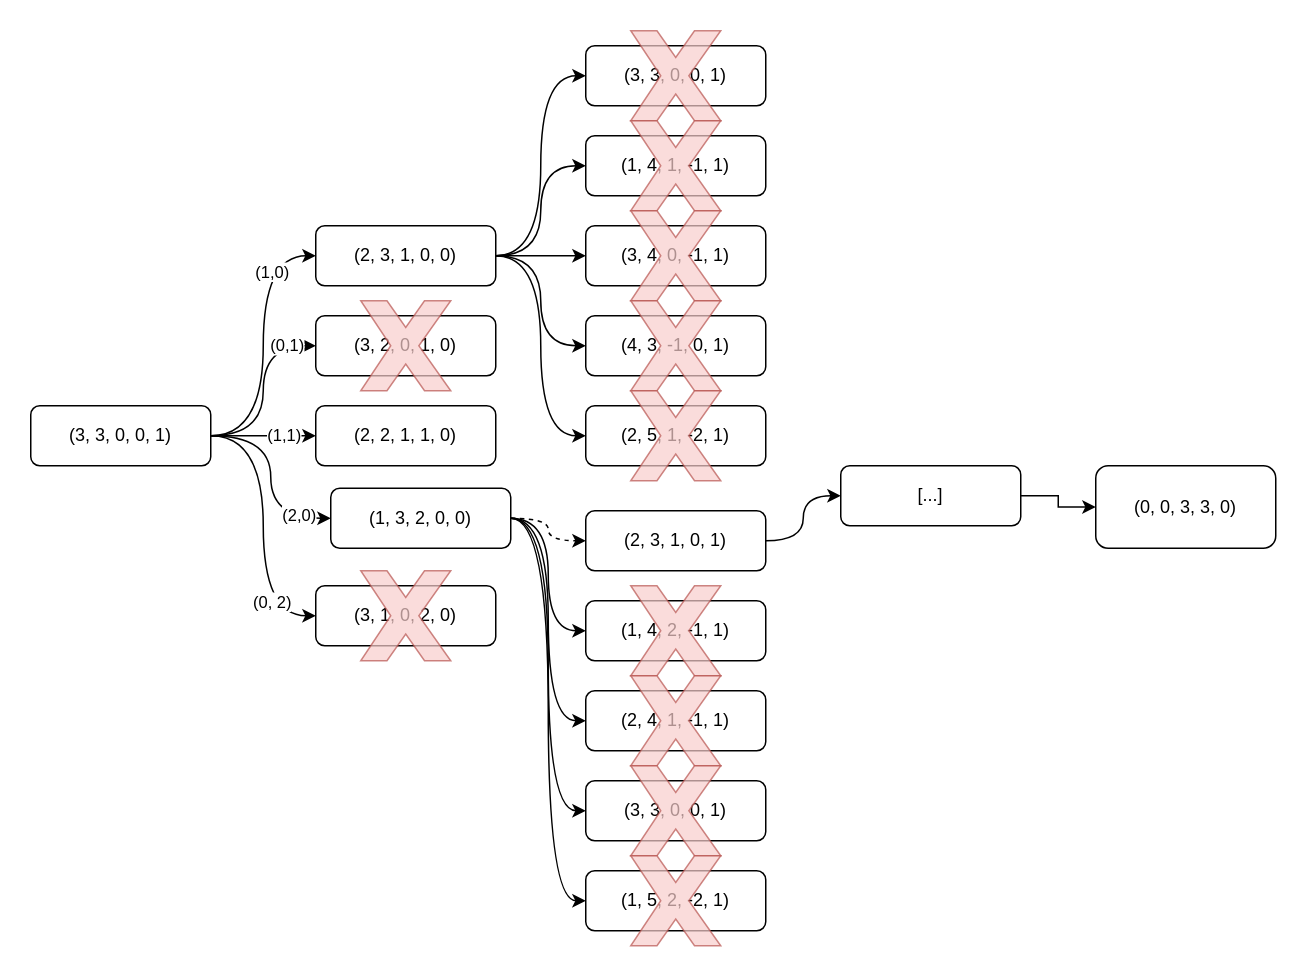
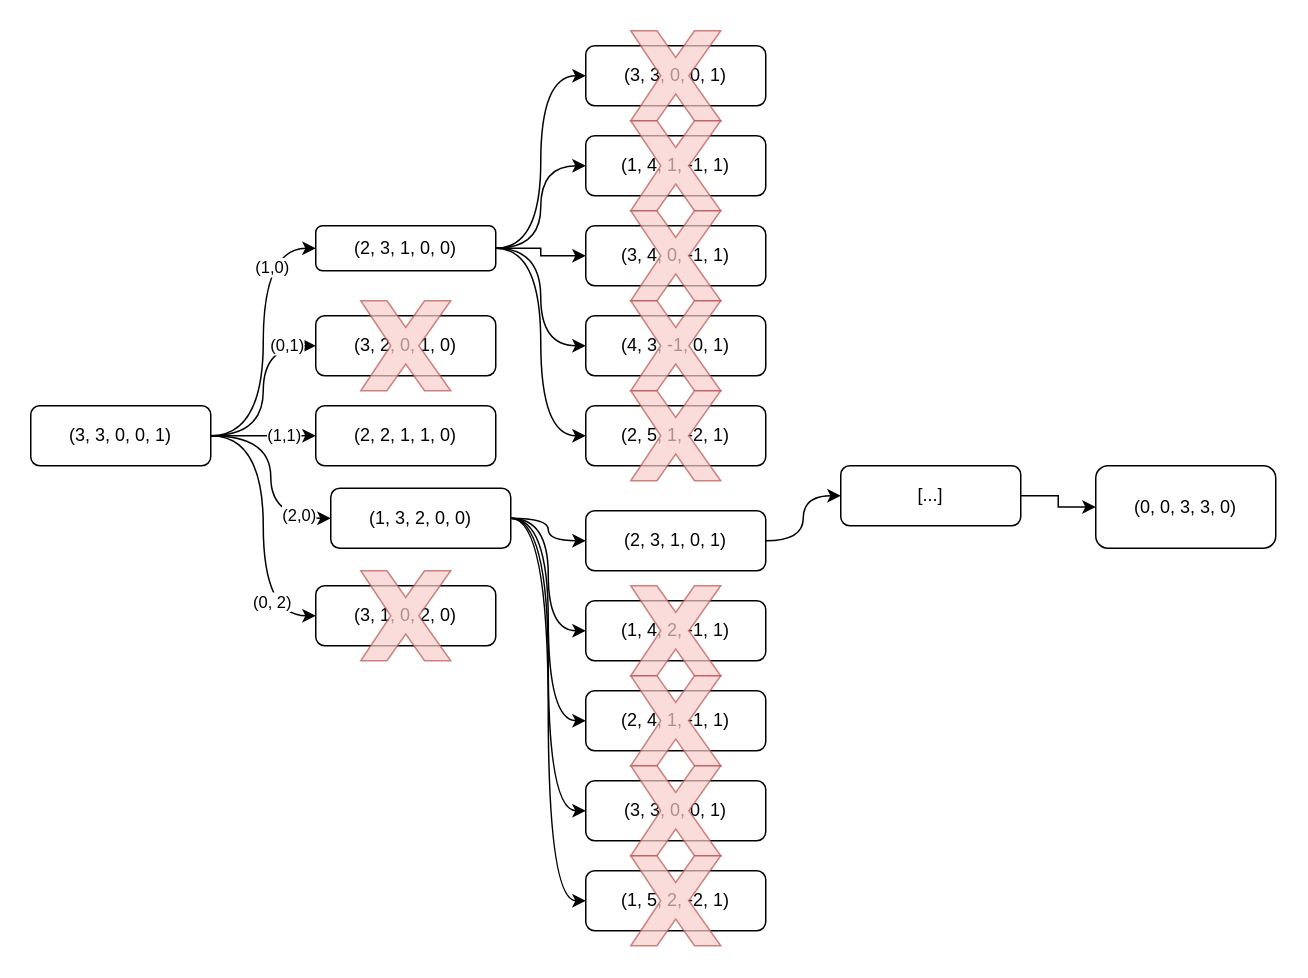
  <mxCell id="0" />
  <mxCell id="1" parent="0" />
  <mxCell id="2" style="edgeStyle=orthogonalEdgeStyle;orthogonalLoop=1;jettySize=auto;html=1;exitX=1;exitY=0.5;exitDx=0;exitDy=0;entryX=0;entryY=0.5;entryDx=0;entryDy=0;curved=1;" edge="1" parent="1" source="12" target="27"><mxGeometry relative="1" as="geometry" /></mxCell>
  <mxCell id="3" value="(0, 2)" style="edgeLabel;html=1;align=center;verticalAlign=middle;resizable=0;points=[];" vertex="1" connectable="0" parent="2"><mxGeometry x="0.4" y="4" relative="1" as="geometry"><mxPoint x="1" y="12" as="offset" /></mxGeometry></mxCell>
  <mxCell id="4" style="edgeStyle=orthogonalEdgeStyle;orthogonalLoop=1;jettySize=auto;html=1;exitX=1;exitY=0.5;exitDx=0;exitDy=0;entryX=0;entryY=0.5;entryDx=0;entryDy=0;curved=1;" edge="1" parent="1" source="12" target="26"><mxGeometry relative="1" as="geometry" /></mxCell>
  <mxCell id="5" value="(2,0)" style="edgeLabel;html=1;align=center;verticalAlign=middle;resizable=0;points=[];" vertex="1" connectable="0" parent="4"><mxGeometry x="0.68" y="3" relative="1" as="geometry"><mxPoint as="offset" /></mxGeometry></mxCell>
  <mxCell id="6" style="edgeStyle=orthogonalEdgeStyle;rounded=0;orthogonalLoop=1;jettySize=auto;html=1;exitX=1;exitY=0.5;exitDx=0;exitDy=0;entryX=0;entryY=0.5;entryDx=0;entryDy=0;" edge="1" parent="1" source="12" target="20"><mxGeometry relative="1" as="geometry" /></mxCell>
  <mxCell id="7" value="(1,1)" style="edgeLabel;html=1;align=center;verticalAlign=middle;resizable=0;points=[];" vertex="1" connectable="0" parent="6"><mxGeometry x="0.371" y="1" relative="1" as="geometry"><mxPoint as="offset" /></mxGeometry></mxCell>
  <mxCell id="8" style="edgeStyle=orthogonalEdgeStyle;orthogonalLoop=1;jettySize=auto;html=1;exitX=1;exitY=0.5;exitDx=0;exitDy=0;entryX=0;entryY=0.5;entryDx=0;entryDy=0;curved=1;" edge="1" parent="1" source="12" target="19"><mxGeometry relative="1" as="geometry" /></mxCell>
  <mxCell id="9" value="(0,1)" style="edgeLabel;html=1;align=center;verticalAlign=middle;resizable=0;points=[];" vertex="1" connectable="0" parent="8"><mxGeometry x="0.209" y="-3" relative="1" as="geometry"><mxPoint x="12" y="-17" as="offset" /></mxGeometry></mxCell>
  <mxCell id="10" style="edgeStyle=orthogonalEdgeStyle;orthogonalLoop=1;jettySize=auto;html=1;exitX=1;exitY=0.5;exitDx=0;exitDy=0;entryX=0;entryY=0.5;entryDx=0;entryDy=0;curved=1;" edge="1" parent="1" source="12" target="18"><mxGeometry relative="1" as="geometry" /></mxCell>
  <mxCell id="11" value="(1,0)" style="edgeLabel;html=1;align=center;verticalAlign=middle;resizable=0;points=[];" vertex="1" connectable="0" parent="10"><mxGeometry x="0.135" y="-2" relative="1" as="geometry"><mxPoint x="3" y="-37" as="offset" /></mxGeometry></mxCell>
  <mxCell id="12" value="(3, 3, 0, 0, 1)" style="rounded=1;whiteSpace=wrap;html=1;" vertex="1" parent="1"><mxGeometry x="20" y="270" width="120" height="40" as="geometry" /></mxCell>
  <mxCell id="13" style="edgeStyle=orthogonalEdgeStyle;orthogonalLoop=1;jettySize=auto;html=1;exitX=1;exitY=0.5;exitDx=0;exitDy=0;entryX=0;entryY=0.5;entryDx=0;entryDy=0;curved=1;" edge="1" parent="1" source="18" target="30"><mxGeometry relative="1" as="geometry" /></mxCell>
  <mxCell id="14" style="edgeStyle=orthogonalEdgeStyle;orthogonalLoop=1;jettySize=auto;html=1;exitX=1;exitY=0.5;exitDx=0;exitDy=0;entryX=0;entryY=0.5;entryDx=0;entryDy=0;curved=1;" edge="1" parent="1" source="18" target="31"><mxGeometry relative="1" as="geometry" /></mxCell>
  <mxCell id="15" style="edgeStyle=orthogonalEdgeStyle;rounded=0;orthogonalLoop=1;jettySize=auto;html=1;exitX=1;exitY=0.5;exitDx=0;exitDy=0;entryX=0;entryY=0.5;entryDx=0;entryDy=0;" edge="1" parent="1" source="18" target="32"><mxGeometry relative="1" as="geometry" /></mxCell>
  <mxCell id="16" style="edgeStyle=orthogonalEdgeStyle;orthogonalLoop=1;jettySize=auto;html=1;exitX=1;exitY=0.5;exitDx=0;exitDy=0;entryX=0;entryY=0.5;entryDx=0;entryDy=0;strokeColor=default;curved=1;" edge="1" parent="1" source="18" target="33"><mxGeometry relative="1" as="geometry" /></mxCell>
  <mxCell id="17" style="edgeStyle=orthogonalEdgeStyle;orthogonalLoop=1;jettySize=auto;html=1;exitX=1;exitY=0.5;exitDx=0;exitDy=0;entryX=0;entryY=0.5;entryDx=0;entryDy=0;curved=1;" edge="1" parent="1" source="18" target="34"><mxGeometry relative="1" as="geometry" /></mxCell>
- <mxCell id="18" value="(2, 3, 1, 0, 0)" style="rounded=1;whiteSpace=wrap;html=1;" vertex="1" parent="1"><mxGeometry x="210" y="150" width="120" height="40" as="geometry" /></mxCell>
+ <mxCell id="18" value="(2, 3, 1, 0, 0)" style="rounded=1;whiteSpace=wrap;html=1;" vertex="1" parent="1"><mxGeometry x="210" y="150" width="120" height="30" as="geometry" /></mxCell>
  <mxCell id="19" value="(3, 2, 0, 1, 0)" style="rounded=1;whiteSpace=wrap;html=1;" vertex="1" parent="1"><mxGeometry x="210" y="210" width="120" height="40" as="geometry" /></mxCell>
  <mxCell id="20" value="(2, 2, 1, 1, 0)" style="rounded=1;whiteSpace=wrap;html=1;" vertex="1" parent="1"><mxGeometry x="210" y="270" width="120" height="40" as="geometry" /></mxCell>
- <mxCell id="21" style="edgeStyle=orthogonalEdgeStyle;orthogonalLoop=1;jettySize=auto;html=1;exitX=1;exitY=0.5;exitDx=0;exitDy=0;entryX=0;entryY=0.5;entryDx=0;entryDy=0;curved=1;dashed=1;" edge="1" parent="1" source="26" target="41"><mxGeometry relative="1" as="geometry" /></mxCell>
+ <mxCell id="21" style="edgeStyle=orthogonalEdgeStyle;orthogonalLoop=1;jettySize=auto;html=1;exitX=1;exitY=0.5;exitDx=0;exitDy=0;entryX=0;entryY=0.5;entryDx=0;entryDy=0;curved=1;" edge="1" parent="1" source="26" target="41"><mxGeometry relative="1" as="geometry" /></mxCell>
  <mxCell id="22" style="edgeStyle=orthogonalEdgeStyle;orthogonalLoop=1;jettySize=auto;html=1;exitX=1;exitY=0.5;exitDx=0;exitDy=0;entryX=0;entryY=0.5;entryDx=0;entryDy=0;curved=1;" edge="1" parent="1" source="26" target="42"><mxGeometry relative="1" as="geometry" /></mxCell>
  <mxCell id="23" style="edgeStyle=orthogonalEdgeStyle;orthogonalLoop=1;jettySize=auto;html=1;exitX=1;exitY=0.5;exitDx=0;exitDy=0;entryX=0;entryY=0.5;entryDx=0;entryDy=0;curved=1;" edge="1" parent="1" source="26" target="43"><mxGeometry relative="1" as="geometry" /></mxCell>
  <mxCell id="24" style="edgeStyle=orthogonalEdgeStyle;orthogonalLoop=1;jettySize=auto;html=1;exitX=1;exitY=0.5;exitDx=0;exitDy=0;entryX=0;entryY=0.5;entryDx=0;entryDy=0;curved=1;" edge="1" parent="1" source="26" target="44"><mxGeometry relative="1" as="geometry" /></mxCell>
  <mxCell id="25" style="edgeStyle=orthogonalEdgeStyle;orthogonalLoop=1;jettySize=auto;html=1;exitX=1;exitY=0.5;exitDx=0;exitDy=0;entryX=0;entryY=0.5;entryDx=0;entryDy=0;curved=1;" edge="1" parent="1" source="26" target="45"><mxGeometry relative="1" as="geometry" /></mxCell>
  <mxCell id="26" value="(1, 3, 2, 0, 0)" style="rounded=1;whiteSpace=wrap;html=1;" vertex="1" parent="1"><mxGeometry x="220" y="325" width="120" height="40" as="geometry" /></mxCell>
  <mxCell id="27" value="(3, 1, 0, 2, 0)" style="rounded=1;whiteSpace=wrap;html=1;" vertex="1" parent="1"><mxGeometry x="210" y="390" width="120" height="40" as="geometry" /></mxCell>
  <mxCell id="28" value="" style="verticalLabelPosition=bottom;verticalAlign=top;html=1;shape=mxgraph.basic.x;fillColor=#f8cecc;strokeColor=#b85450;opacity=70;" vertex="1" parent="1"><mxGeometry x="240" y="200" width="60" height="60" as="geometry" /></mxCell>
  <mxCell id="29" value="" style="verticalLabelPosition=bottom;verticalAlign=top;html=1;shape=mxgraph.basic.x;fillColor=#f8cecc;strokeColor=#b85450;opacity=70;" vertex="1" parent="1"><mxGeometry x="240" y="380" width="60" height="60" as="geometry" /></mxCell>
  <mxCell id="30" value="(3, 3, 0, 0, 1)" style="rounded=1;whiteSpace=wrap;html=1;" vertex="1" parent="1"><mxGeometry x="390" y="30" width="120" height="40" as="geometry" /></mxCell>
  <mxCell id="31" value="(1, 4, 1, -1, 1)" style="rounded=1;whiteSpace=wrap;html=1;" vertex="1" parent="1"><mxGeometry x="390" y="90" width="120" height="40" as="geometry" /></mxCell>
  <mxCell id="32" value="(3, 4, 0, -1, 1)" style="rounded=1;whiteSpace=wrap;html=1;" vertex="1" parent="1"><mxGeometry x="390" y="150" width="120" height="40" as="geometry" /></mxCell>
  <mxCell id="33" value="(4, 3, -1, 0, 1)" style="rounded=1;whiteSpace=wrap;html=1;" vertex="1" parent="1"><mxGeometry x="390" y="210" width="120" height="40" as="geometry" /></mxCell>
  <mxCell id="34" value="(2, 5, 1, -2, 1)" style="rounded=1;whiteSpace=wrap;html=1;" vertex="1" parent="1"><mxGeometry x="390" y="270" width="120" height="40" as="geometry" /></mxCell>
  <mxCell id="35" value="" style="verticalLabelPosition=bottom;verticalAlign=top;html=1;shape=mxgraph.basic.x;fillColor=#f8cecc;strokeColor=#b85450;opacity=70;" vertex="1" parent="1"><mxGeometry x="420" y="20" width="60" height="60" as="geometry" /></mxCell>
  <mxCell id="36" value="" style="verticalLabelPosition=bottom;verticalAlign=top;html=1;shape=mxgraph.basic.x;fillColor=#f8cecc;strokeColor=#b85450;opacity=70;" vertex="1" parent="1"><mxGeometry x="420" y="80" width="60" height="60" as="geometry" /></mxCell>
  <mxCell id="37" value="" style="verticalLabelPosition=bottom;verticalAlign=top;html=1;shape=mxgraph.basic.x;fillColor=#f8cecc;strokeColor=#b85450;opacity=70;" vertex="1" parent="1"><mxGeometry x="420" y="140" width="60" height="60" as="geometry" /></mxCell>
  <mxCell id="38" value="" style="verticalLabelPosition=bottom;verticalAlign=top;html=1;shape=mxgraph.basic.x;fillColor=#f8cecc;strokeColor=#b85450;opacity=70;" vertex="1" parent="1"><mxGeometry x="420" y="200" width="60" height="60" as="geometry" /></mxCell>
  <mxCell id="39" value="" style="verticalLabelPosition=bottom;verticalAlign=top;html=1;shape=mxgraph.basic.x;fillColor=#f8cecc;strokeColor=#b85450;opacity=70;" vertex="1" parent="1"><mxGeometry x="420" y="260" width="60" height="60" as="geometry" /></mxCell>
  <mxCell id="40" style="edgeStyle=orthogonalEdgeStyle;orthogonalLoop=1;jettySize=auto;html=1;exitX=1;exitY=0.5;exitDx=0;exitDy=0;entryX=0;entryY=0.5;entryDx=0;entryDy=0;curved=1;" edge="1" parent="1" source="41" target="51"><mxGeometry relative="1" as="geometry" /></mxCell>
  <mxCell id="41" value="(2, 3, 1, 0, 1)" style="rounded=1;whiteSpace=wrap;html=1;" vertex="1" parent="1"><mxGeometry x="390" y="340" width="120" height="40" as="geometry" /></mxCell>
  <mxCell id="42" value="(1, 4, 2, -1, 1)" style="rounded=1;whiteSpace=wrap;html=1;" vertex="1" parent="1"><mxGeometry x="390" y="400" width="120" height="40" as="geometry" /></mxCell>
  <mxCell id="43" value="(2, 4, 1, -1, 1)" style="rounded=1;whiteSpace=wrap;html=1;" vertex="1" parent="1"><mxGeometry x="390" y="460" width="120" height="40" as="geometry" /></mxCell>
  <mxCell id="44" value="(3, 3, 0, 0, 1)" style="rounded=1;whiteSpace=wrap;html=1;" vertex="1" parent="1"><mxGeometry x="390" y="520" width="120" height="40" as="geometry" /></mxCell>
  <mxCell id="45" value="(1, 5, 2, -2, 1)" style="rounded=1;whiteSpace=wrap;html=1;" vertex="1" parent="1"><mxGeometry x="390" y="580" width="120" height="40" as="geometry" /></mxCell>
  <mxCell id="46" value="" style="verticalLabelPosition=bottom;verticalAlign=top;html=1;shape=mxgraph.basic.x;fillColor=#f8cecc;strokeColor=#b85450;opacity=70;" vertex="1" parent="1"><mxGeometry x="420" y="390" width="60" height="60" as="geometry" /></mxCell>
  <mxCell id="47" value="" style="verticalLabelPosition=bottom;verticalAlign=top;html=1;shape=mxgraph.basic.x;fillColor=#f8cecc;strokeColor=#b85450;opacity=70;" vertex="1" parent="1"><mxGeometry x="420" y="450" width="60" height="60" as="geometry" /></mxCell>
  <mxCell id="48" value="" style="verticalLabelPosition=bottom;verticalAlign=top;html=1;shape=mxgraph.basic.x;fillColor=#f8cecc;strokeColor=#b85450;opacity=70;" vertex="1" parent="1"><mxGeometry x="420" y="510" width="60" height="60" as="geometry" /></mxCell>
  <mxCell id="49" value="" style="verticalLabelPosition=bottom;verticalAlign=top;html=1;shape=mxgraph.basic.x;fillColor=#f8cecc;strokeColor=#b85450;opacity=70;" vertex="1" parent="1"><mxGeometry x="420" y="570" width="60" height="60" as="geometry" /></mxCell>
  <mxCell id="50" style="edgeStyle=orthogonalEdgeStyle;rounded=0;orthogonalLoop=1;jettySize=auto;html=1;exitX=1;exitY=0.5;exitDx=0;exitDy=0;entryX=0;entryY=0.5;entryDx=0;entryDy=0;" edge="1" parent="1" source="51" target="52"><mxGeometry relative="1" as="geometry" /></mxCell>
  <mxCell id="51" value="[...]" style="rounded=1;whiteSpace=wrap;html=1;" vertex="1" parent="1"><mxGeometry x="560" y="310" width="120" height="40" as="geometry" /></mxCell>
  <mxCell id="52" value="(0, 0, 3, 3, 0)" style="rounded=1;whiteSpace=wrap;html=1;" vertex="1" parent="1"><mxGeometry x="730" y="310" width="120" height="55" as="geometry" /></mxCell>
